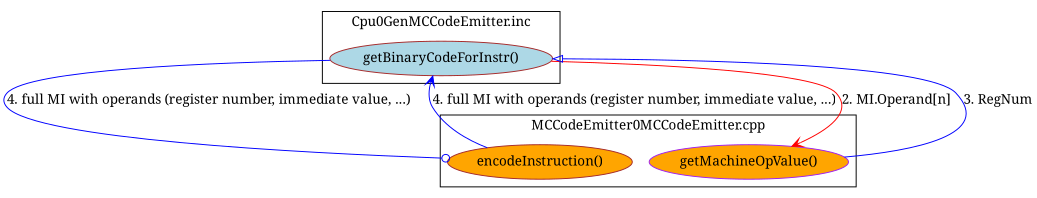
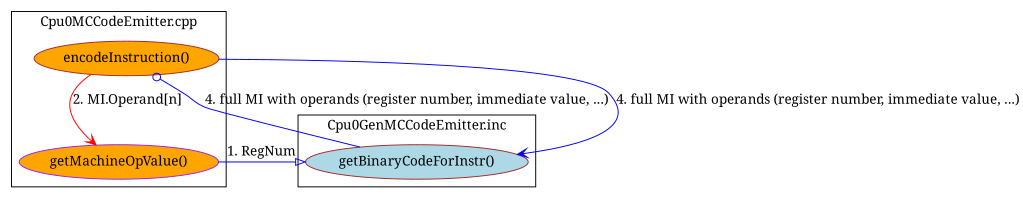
  digraph {
    fontname="Noto Serif"
    rankdir=TB
    node [color=brown fillcolor=orange fontname="Noto Serif" style=filled]
    edge [arrowhead=vee color=blue fontname="Noto Serif"]
    "getBinaryCodeForInstr()" [fillcolor=lightblue]
    "encodeInstruction()"
    "getMachineOpValue()" [color=purple]
    subgraph cluster_1 {
      label="Cpu0GenMCCodeEmitter.inc"
      "getBinaryCodeForInstr()"
    }
    subgraph cluster_2 {
-     label="MCCodeEmitter0MCCodeEmitter.cpp"
+     label="Cpu0MCCodeEmitter.cpp"
      "encodeInstruction()"
      "getMachineOpValue()"
    }
    "getBinaryCodeForInstr()" -> "encodeInstruction()" [arrowhead=odot label="4. full MI with operands (register number, immediate value, ...)"]
-   "getBinaryCodeForInstr()" -> "getMachineOpValue()" [color=red label="2. MI.Operand[n]"]
+   "encodeInstruction()" -> "getMachineOpValue()" [color=red label="2. MI.Operand[n]"]
    "encodeInstruction()" -> "getBinaryCodeForInstr()" [label="4. full MI with operands (register number, immediate value, ...)"]
-   "getMachineOpValue()" -> "getBinaryCodeForInstr()" [arrowhead=onormal label="3. RegNum"]
+   "getMachineOpValue()" -> "getBinaryCodeForInstr()" [arrowhead=onormal label="1. RegNum"]
  }
